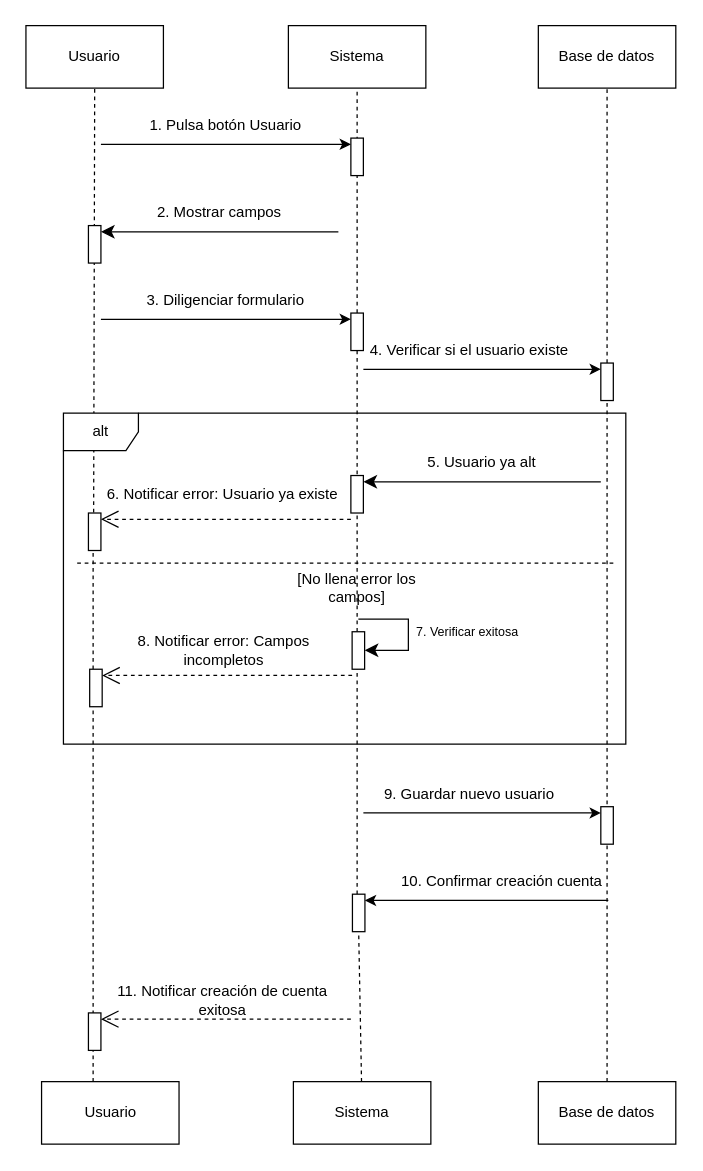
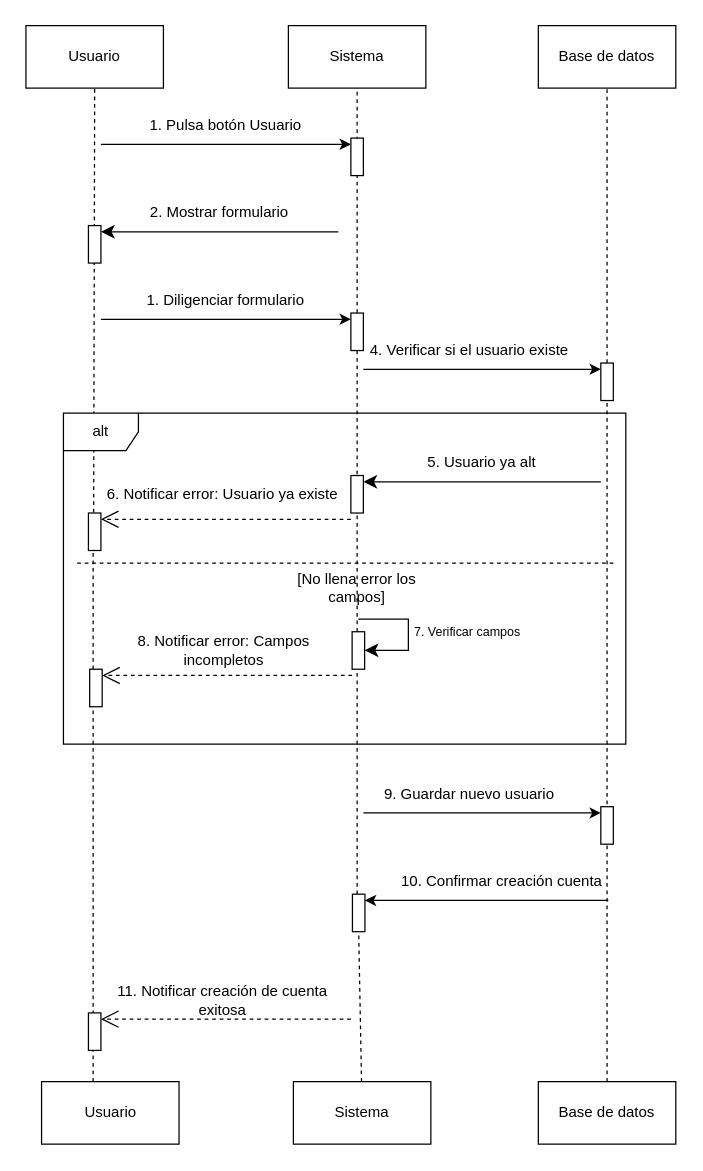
  <mxCell id="0" />
  <mxCell id="1" parent="0" />
  <mxCell id="2" value="Usuario" style="html=1;whiteSpace=wrap;" vertex="1" parent="1"><mxGeometry x="20" y="20" width="110" height="50" as="geometry" /></mxCell>
  <mxCell id="3" value="Sistema&lt;span style=&quot;color: rgba(0, 0, 0, 0); font-family: monospace; font-size: 0px; text-align: start; text-wrap-mode: nowrap;&quot;&gt;%3CmxGraphModel%3E%3Croot%3E%3CmxCell%20id%3D%220%22%2F%3E%3CmxCell%20id%3D%221%22%20parent%3D%220%22%2F%3E%3CmxCell%20id%3D%222%22%20value%3D%22Usuario%22%20style%3D%22html%3D1%3BwhiteSpace%3Dwrap%3B%22%20vertex%3D%221%22%20parent%3D%221%22%3E%3CmxGeometry%20x%3D%2270%22%20y%3D%2240%22%20width%3D%22110%22%20height%3D%2250%22%20as%3D%22geometry%22%2F%3E%3C%2FmxCell%3E%3C%2Froot%3E%3C%2FmxGraphModel%3E&lt;/span&gt;" style="html=1;whiteSpace=wrap;" vertex="1" parent="1"><mxGeometry x="230" y="20" width="110" height="50" as="geometry" /></mxCell>
  <mxCell id="4" value="Base de datos" style="html=1;whiteSpace=wrap;" vertex="1" parent="1"><mxGeometry x="430" y="20" width="110" height="50" as="geometry" /></mxCell>
  <mxCell id="5" value="Usuario" style="html=1;whiteSpace=wrap;" vertex="1" parent="1"><mxGeometry x="32.5" y="865" width="110" height="50" as="geometry" /></mxCell>
  <mxCell id="6" value="Sistema&lt;span style=&quot;color: rgba(0, 0, 0, 0); font-family: monospace; font-size: 0px; text-align: start; text-wrap-mode: nowrap;&quot;&gt;%3CmxGraphModel%3E%3Croot%3E%3CmxCell%20id%3D%220%22%2F%3E%3CmxCell%20id%3D%221%22%20parent%3D%220%22%2F%3E%3CmxCell%20id%3D%222%22%20value%3D%22Usuario%22%20style%3D%22html%3D1%3BwhiteSpace%3Dwrap%3B%22%20vertex%3D%221%22%20parent%3D%221%22%3E%3CmxGeometry%20x%3D%2270%22%20y%3D%2240%22%20width%3D%22110%22%20height%3D%2250%22%20as%3D%22geometry%22%2F%3E%3C%2FmxCell%3E%3C%2Froot%3E%3C%2FmxGraphModel%3E&lt;/span&gt;" style="html=1;whiteSpace=wrap;" vertex="1" parent="1"><mxGeometry x="234" y="865" width="110" height="50" as="geometry" /></mxCell>
  <mxCell id="7" value="Base de datos" style="html=1;whiteSpace=wrap;" vertex="1" parent="1"><mxGeometry x="430" y="865" width="110" height="50" as="geometry" /></mxCell>
  <mxCell id="8" value="" style="endArrow=none;dashed=1;html=1;rounded=0;entryX=0.5;entryY=1;entryDx=0;entryDy=0;exitX=0.418;exitY=-0.012;exitDx=0;exitDy=0;exitPerimeter=0;" edge="1" parent="1" source="25" target="2"><mxGeometry width="50" height="50" relative="1" as="geometry"><mxPoint x="84.53" y="279.97" as="sourcePoint" /><mxPoint x="80" y="70" as="targetPoint" /></mxGeometry></mxCell>
  <mxCell id="9" value="" style="endArrow=none;dashed=1;html=1;rounded=0;entryX=0.5;entryY=1;entryDx=0;entryDy=0;exitX=0.5;exitY=0;exitDx=0;exitDy=0;" edge="1" parent="1" source="16" target="4"><mxGeometry width="50" height="50" relative="1" as="geometry"><mxPoint x="300" y="430" as="sourcePoint" /><mxPoint x="300" y="90" as="targetPoint" /></mxGeometry></mxCell>
  <mxCell id="10" value="" style="endArrow=none;dashed=1;html=1;rounded=0;entryX=0.5;entryY=1;entryDx=0;entryDy=0;exitX=0.5;exitY=0;exitDx=0;exitDy=0;" edge="1" parent="1" source="12" target="3"><mxGeometry width="50" height="50" relative="1" as="geometry"><mxPoint x="260" y="300" as="sourcePoint" /><mxPoint x="310" y="250" as="targetPoint" /></mxGeometry></mxCell>
  <mxCell id="11" value="" style="endArrow=none;dashed=1;html=1;rounded=0;entryX=0.5;entryY=1;entryDx=0;entryDy=0;" edge="1" parent="1" source="47" target="12"><mxGeometry width="50" height="50" relative="1" as="geometry"><mxPoint x="285" y="695" as="sourcePoint" /><mxPoint x="285" y="210" as="targetPoint" /></mxGeometry></mxCell>
  <mxCell id="12" value="" style="html=1;points=[[0,0,0,0,5],[0,1,0,0,-5],[1,0,0,0,5],[1,1,0,0,-5]];perimeter=orthogonalPerimeter;outlineConnect=0;targetShapes=umlLifeline;portConstraint=eastwest;newEdgeStyle={&quot;curved&quot;:0,&quot;rounded&quot;:0};" vertex="1" parent="1"><mxGeometry x="280" y="250" width="10" height="30" as="geometry" /></mxCell>
  <mxCell id="13" value="" style="endArrow=classic;html=1;rounded=0;entryX=0;entryY=0;entryDx=0;entryDy=5;entryPerimeter=0;" edge="1" parent="1" target="12"><mxGeometry width="50" height="50" relative="1" as="geometry"><mxPoint x="80" y="255" as="sourcePoint" /><mxPoint x="190" y="230" as="targetPoint" /></mxGeometry></mxCell>
- <mxCell id="14" value="3. Diligenciar formulario" style="text;html=1;align=center;verticalAlign=middle;whiteSpace=wrap;rounded=0;" vertex="1" parent="1"><mxGeometry x="80" y="230" width="200" height="20" as="geometry" /></mxCell>
+ <mxCell id="14" value="1. Diligenciar formulario" style="text;html=1;align=center;verticalAlign=middle;whiteSpace=wrap;rounded=0;" vertex="1" parent="1"><mxGeometry x="80" y="230" width="200" height="20" as="geometry" /></mxCell>
  <mxCell id="15" value="" style="endArrow=none;dashed=1;html=1;rounded=0;entryX=0.5;entryY=1;entryDx=0;entryDy=0;exitX=0.5;exitY=0;exitDx=0;exitDy=0;" edge="1" parent="1" source="7" target="16"><mxGeometry width="50" height="50" relative="1" as="geometry"><mxPoint x="485" y="410" as="sourcePoint" /><mxPoint x="485" y="70" as="targetPoint" /></mxGeometry></mxCell>
  <mxCell id="16" value="" style="html=1;points=[[0,0,0,0,5],[0,1,0,0,-5],[1,0,0,0,5],[1,1,0,0,-5]];perimeter=orthogonalPerimeter;outlineConnect=0;targetShapes=umlLifeline;portConstraint=eastwest;newEdgeStyle={&quot;curved&quot;:0,&quot;rounded&quot;:0};" vertex="1" parent="1"><mxGeometry x="480" y="290" width="10" height="30" as="geometry" /></mxCell>
  <mxCell id="17" value="" style="endArrow=classic;html=1;rounded=0;entryX=0;entryY=0;entryDx=0;entryDy=5;entryPerimeter=0;" edge="1" parent="1" target="16"><mxGeometry width="50" height="50" relative="1" as="geometry"><mxPoint x="290" y="295" as="sourcePoint" /><mxPoint x="430" y="250" as="targetPoint" /></mxGeometry></mxCell>
  <mxCell id="18" value="4. Verificar si el usuario existe" style="text;html=1;align=center;verticalAlign=middle;whiteSpace=wrap;rounded=0;" vertex="1" parent="1"><mxGeometry x="290" y="270" width="170" height="20" as="geometry" /></mxCell>
  <mxCell id="19" value="alt" style="shape=umlFrame;whiteSpace=wrap;html=1;pointerEvents=0;" vertex="1" parent="1"><mxGeometry x="50" y="330" width="450" height="265" as="geometry" /></mxCell>
  <mxCell id="20" value="" style="endArrow=classic;html=1;rounded=0;fontSize=12;startSize=8;endSize=8;curved=1;entryX=1;entryY=0;entryDx=0;entryDy=5;entryPerimeter=0;" edge="1" parent="1" target="21"><mxGeometry width="50" height="50" relative="1" as="geometry"><mxPoint x="480" y="385" as="sourcePoint" /><mxPoint x="460" y="370" as="targetPoint" /></mxGeometry></mxCell>
  <mxCell id="21" value="" style="html=1;points=[[0,0,0,0,5],[0,1,0,0,-5],[1,0,0,0,5],[1,1,0,0,-5]];perimeter=orthogonalPerimeter;outlineConnect=0;targetShapes=umlLifeline;portConstraint=eastwest;newEdgeStyle={&quot;curved&quot;:0,&quot;rounded&quot;:0};" vertex="1" parent="1"><mxGeometry x="280" y="380" width="10" height="30" as="geometry" /></mxCell>
  <mxCell id="22" value="5. Usuario ya alt" style="text;html=1;align=center;verticalAlign=middle;whiteSpace=wrap;rounded=0;" vertex="1" parent="1"><mxGeometry x="300" y="360" width="170" height="20" as="geometry" /></mxCell>
  <mxCell id="23" value="6. Notificar error: Usuario ya existe" style="text;html=1;align=center;verticalAlign=middle;whiteSpace=wrap;rounded=0;" vertex="1" parent="1"><mxGeometry x="80" y="385" width="195" height="20" as="geometry" /></mxCell>
  <mxCell id="24" value="" style="endArrow=none;dashed=1;html=1;rounded=0;exitX=0.375;exitY=0;exitDx=0;exitDy=0;exitPerimeter=0;" edge="1" parent="1" source="5" target="25"><mxGeometry width="50" height="50" relative="1" as="geometry"><mxPoint x="76" y="689" as="sourcePoint" /><mxPoint x="75" y="470" as="targetPoint" /></mxGeometry></mxCell>
  <mxCell id="25" value="" style="html=1;points=[[0,0,0,0,5],[0,1,0,0,-5],[1,0,0,0,5],[1,1,0,0,-5]];perimeter=orthogonalPerimeter;outlineConnect=0;targetShapes=umlLifeline;portConstraint=eastwest;newEdgeStyle={&quot;curved&quot;:0,&quot;rounded&quot;:0};" vertex="1" parent="1"><mxGeometry x="70" y="410" width="10" height="30" as="geometry" /></mxCell>
  <mxCell id="26" value="[No llena error los campos]" style="text;html=1;align=center;verticalAlign=middle;whiteSpace=wrap;rounded=0;" vertex="1" parent="1"><mxGeometry x="221.25" y="455" width="127.5" height="30" as="geometry" /></mxCell>
  <mxCell id="27" value="" style="html=1;points=[[0,0,0,0,5],[0,1,0,0,-5],[1,0,0,0,5],[1,1,0,0,-5]];perimeter=orthogonalPerimeter;outlineConnect=0;targetShapes=umlLifeline;portConstraint=eastwest;newEdgeStyle={&quot;curved&quot;:0,&quot;rounded&quot;:0};" vertex="1" parent="1"><mxGeometry x="70" y="810" width="10" height="30" as="geometry" /></mxCell>
  <mxCell id="28" value="11. Notificar creación de cuenta exitosa" style="text;html=1;align=center;verticalAlign=middle;whiteSpace=wrap;rounded=0;" vertex="1" parent="1"><mxGeometry x="80" y="790" width="195" height="20" as="geometry" /></mxCell>
  <mxCell id="29" value="" style="endArrow=open;endSize=12;dashed=1;html=1;rounded=0;entryX=1;entryY=0;entryDx=0;entryDy=5;entryPerimeter=0;" edge="1" parent="1" target="25"><mxGeometry width="160" relative="1" as="geometry"><mxPoint x="280" y="415" as="sourcePoint" /><mxPoint x="330" y="430" as="targetPoint" /></mxGeometry></mxCell>
  <mxCell id="30" value="" style="endArrow=open;endSize=12;dashed=1;html=1;rounded=0;entryX=1;entryY=0;entryDx=0;entryDy=5;entryPerimeter=0;" edge="1" parent="1" target="27"><mxGeometry width="160" relative="1" as="geometry"><mxPoint x="280" y="815" as="sourcePoint" /><mxPoint x="90" y="840" as="targetPoint" /></mxGeometry></mxCell>
  <mxCell id="31" value="" style="html=1;points=[[0,0,0,0,5],[0,1,0,0,-5],[1,0,0,0,5],[1,1,0,0,-5]];perimeter=orthogonalPerimeter;outlineConnect=0;targetShapes=umlLifeline;portConstraint=eastwest;newEdgeStyle={&quot;curved&quot;:0,&quot;rounded&quot;:0};" vertex="1" parent="1"><mxGeometry x="280" y="110" width="10" height="30" as="geometry" /></mxCell>
  <mxCell id="32" value="" style="endArrow=classic;html=1;rounded=0;entryX=0;entryY=0;entryDx=0;entryDy=5;entryPerimeter=0;" edge="1" parent="1" target="31"><mxGeometry width="50" height="50" relative="1" as="geometry"><mxPoint x="80" y="115" as="sourcePoint" /><mxPoint x="190" y="90" as="targetPoint" /></mxGeometry></mxCell>
  <mxCell id="33" value="1. Pulsa botón Usuario" style="text;html=1;align=center;verticalAlign=middle;whiteSpace=wrap;rounded=0;" vertex="1" parent="1"><mxGeometry x="80" y="90" width="200" height="20" as="geometry" /></mxCell>
  <mxCell id="34" value="" style="endArrow=classic;html=1;rounded=0;fontSize=12;startSize=8;endSize=8;curved=1;entryX=1;entryY=0;entryDx=0;entryDy=5;entryPerimeter=0;" edge="1" parent="1" target="35"><mxGeometry width="50" height="50" relative="1" as="geometry"><mxPoint x="270" y="185" as="sourcePoint" /><mxPoint x="250" y="170" as="targetPoint" /></mxGeometry></mxCell>
  <mxCell id="35" value="" style="html=1;points=[[0,0,0,0,5],[0,1,0,0,-5],[1,0,0,0,5],[1,1,0,0,-5]];perimeter=orthogonalPerimeter;outlineConnect=0;targetShapes=umlLifeline;portConstraint=eastwest;newEdgeStyle={&quot;curved&quot;:0,&quot;rounded&quot;:0};" vertex="1" parent="1"><mxGeometry x="70" y="180" width="10" height="30" as="geometry" /></mxCell>
- <mxCell id="36" value="2. Mostrar campos" style="text;html=1;align=center;verticalAlign=middle;whiteSpace=wrap;rounded=0;" vertex="1" parent="1"><mxGeometry x="90" y="160" width="170" height="20" as="geometry" /></mxCell>
+ <mxCell id="36" value="2. Mostrar formulario" style="text;html=1;align=center;verticalAlign=middle;whiteSpace=wrap;rounded=0;" vertex="1" parent="1"><mxGeometry x="90" y="160" width="170" height="20" as="geometry" /></mxCell>
  <mxCell id="37" value="" style="endArrow=none;dashed=1;html=1;rounded=0;" edge="1" parent="1"><mxGeometry width="50" height="50" relative="1" as="geometry"><mxPoint x="490" y="450" as="sourcePoint" /><mxPoint x="60" y="450" as="targetPoint" /></mxGeometry></mxCell>
  <mxCell id="38" value="" style="html=1;points=[[0,0,0,0,5],[0,1,0,0,-5],[1,0,0,0,5],[1,1,0,0,-5]];perimeter=orthogonalPerimeter;outlineConnect=0;targetShapes=umlLifeline;portConstraint=eastwest;newEdgeStyle={&quot;curved&quot;:0,&quot;rounded&quot;:0};" vertex="1" parent="1"><mxGeometry x="281" y="505" width="10" height="30" as="geometry" /></mxCell>
  <mxCell id="39" value="8. Notificar error: Campos incompletos" style="text;html=1;align=center;verticalAlign=middle;whiteSpace=wrap;rounded=0;" vertex="1" parent="1"><mxGeometry x="81" y="510" width="195" height="20" as="geometry" /></mxCell>
  <mxCell id="40" value="" style="html=1;points=[[0,0,0,0,5],[0,1,0,0,-5],[1,0,0,0,5],[1,1,0,0,-5]];perimeter=orthogonalPerimeter;outlineConnect=0;targetShapes=umlLifeline;portConstraint=eastwest;newEdgeStyle={&quot;curved&quot;:0,&quot;rounded&quot;:0};" vertex="1" parent="1"><mxGeometry x="71" y="535" width="10" height="30" as="geometry" /></mxCell>
  <mxCell id="41" value="" style="endArrow=open;endSize=12;dashed=1;html=1;rounded=0;entryX=1;entryY=0;entryDx=0;entryDy=5;entryPerimeter=0;" edge="1" parent="1" target="40"><mxGeometry width="160" relative="1" as="geometry"><mxPoint x="281" y="540" as="sourcePoint" /><mxPoint x="331" y="555" as="targetPoint" /></mxGeometry></mxCell>
  <mxCell id="42" value="" style="endArrow=classic;html=1;rounded=0;fontSize=12;startSize=8;endSize=8;entryX=1;entryY=0;entryDx=0;entryDy=5;entryPerimeter=0;edgeStyle=orthogonalEdgeStyle;" edge="1" parent="1"><mxGeometry width="50" height="50" relative="1" as="geometry"><mxPoint x="286" y="495" as="sourcePoint" /><mxPoint x="291" y="519.89" as="targetPoint" /><Array as="points"><mxPoint x="326" y="496" /><mxPoint x="326" y="520" /><mxPoint x="292" y="520" /></Array></mxGeometry></mxCell>
- <mxCell id="43" value="7. Verificar exitosa" style="text;html=1;align=center;verticalAlign=middle;whiteSpace=wrap;rounded=0;fontSize=10;" vertex="1" parent="1"><mxGeometry x="276" y="495" width="195" height="20" as="geometry" /></mxCell>
+ <mxCell id="43" value="7. Verificar campos" style="text;html=1;align=center;verticalAlign=middle;whiteSpace=wrap;rounded=0;fontSize=10;" vertex="1" parent="1"><mxGeometry x="276" y="495" width="195" height="20" as="geometry" /></mxCell>
  <mxCell id="44" value="" style="endArrow=classic;html=1;rounded=0;" edge="1" parent="1" target="47"><mxGeometry width="50" height="50" relative="1" as="geometry"><mxPoint x="486" y="720" as="sourcePoint" /><mxPoint x="430" y="675" as="targetPoint" /></mxGeometry></mxCell>
  <mxCell id="45" value="10. Confirmar creación cuenta" style="text;html=1;align=center;verticalAlign=middle;whiteSpace=wrap;rounded=0;" vertex="1" parent="1"><mxGeometry x="316" y="695" width="170" height="20" as="geometry" /></mxCell>
  <mxCell id="46" value="" style="endArrow=none;dashed=1;html=1;rounded=0;entryX=0.5;entryY=1;entryDx=0;entryDy=0;" edge="1" parent="1" source="6" target="47"><mxGeometry width="50" height="50" relative="1" as="geometry"><mxPoint x="288" y="790" as="sourcePoint" /><mxPoint x="285" y="280" as="targetPoint" /></mxGeometry></mxCell>
  <mxCell id="47" value="" style="html=1;points=[[0,0,0,0,5],[0,1,0,0,-5],[1,0,0,0,5],[1,1,0,0,-5]];perimeter=orthogonalPerimeter;outlineConnect=0;targetShapes=umlLifeline;portConstraint=eastwest;newEdgeStyle={&quot;curved&quot;:0,&quot;rounded&quot;:0};" vertex="1" parent="1"><mxGeometry x="281.25" y="715" width="10" height="30" as="geometry" /></mxCell>
  <mxCell id="48" value="" style="html=1;points=[[0,0,0,0,5],[0,1,0,0,-5],[1,0,0,0,5],[1,1,0,0,-5]];perimeter=orthogonalPerimeter;outlineConnect=0;targetShapes=umlLifeline;portConstraint=eastwest;newEdgeStyle={&quot;curved&quot;:0,&quot;rounded&quot;:0};" vertex="1" parent="1"><mxGeometry x="480" y="645" width="10" height="30" as="geometry" /></mxCell>
  <mxCell id="49" value="" style="endArrow=classic;html=1;rounded=0;entryX=0;entryY=0;entryDx=0;entryDy=5;entryPerimeter=0;" edge="1" parent="1" target="48"><mxGeometry width="50" height="50" relative="1" as="geometry"><mxPoint x="290" y="650" as="sourcePoint" /><mxPoint x="430" y="605" as="targetPoint" /></mxGeometry></mxCell>
  <mxCell id="50" value="9. Guardar nuevo usuario" style="text;html=1;align=center;verticalAlign=middle;whiteSpace=wrap;rounded=0;" vertex="1" parent="1"><mxGeometry x="290" y="625" width="170" height="20" as="geometry" /></mxCell>
